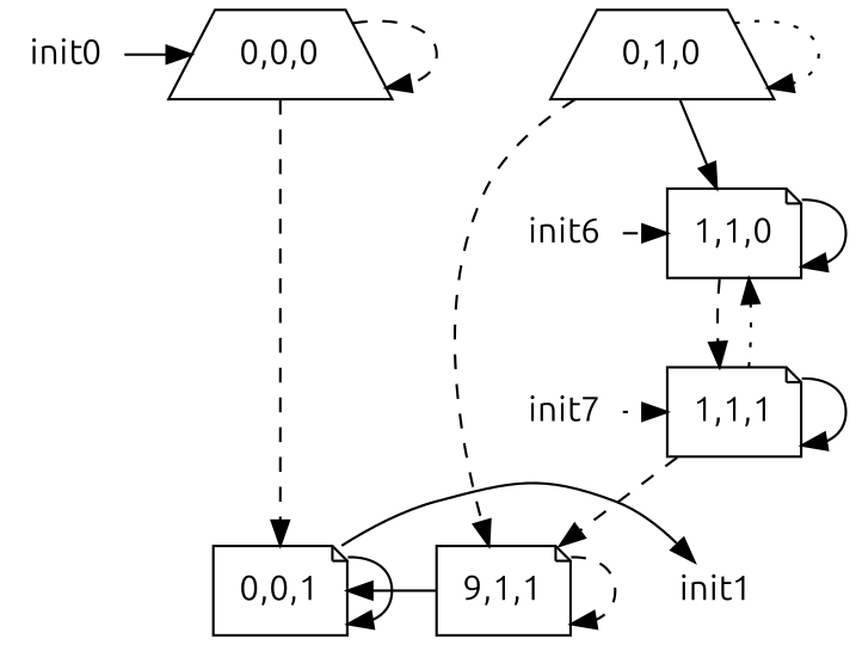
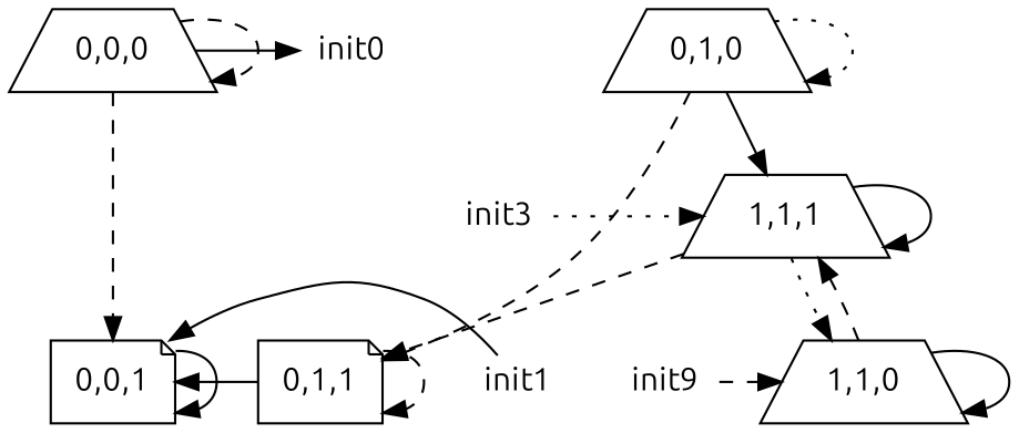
  digraph {
    fontname=Ubuntu
    node [fontname=Ubuntu shape=none]
    edge [fontname=Ubuntu style=solid]
    init0 [height=0 width=0]
    n2 [label="0,0,0" shape=trapezium]
    n3 [label="0,1,0" shape=trapezium]
    init1 [height=0 width=0]
    n5 [label="0,0,1" shape=note]
-   n6 [label="9,1,1" shape=note]
-   init6 [height=0 width=0]
-   n8 [label="1,1,0" shape=note]
-   init7 [height=0 width=0]
-   n10 [label="1,1,1" shape=note]
+   n6 [label="0,1,1" shape=note]
+   init6 [height=0 width=0 label=init9]
+   n8 [label="1,1,0" shape=trapezium]
+   init7 [height=0 width=0 label=init3]
+   n10 [label="1,1,1" shape=trapezium]
    subgraph sub_1 {
      rank=same
      init0
      n2
      n3
    }
    subgraph sub_2 {
      rank=same
      init1
      n5
      n6
    }
    subgraph sub_3 {
      rank=same
      init6
      n8
    }
    subgraph sub_4 {
      rank=same
      init7
      n10
    }
-   init0 -> n2
+   n2 -> init0
    n2 -> n2 [style=dashed]
    n2 -> n5 [style=dashed]
    n3 -> n3 [style=dotted]
    n3 -> n6 [style=dashed]
-   n3 -> n8
-   n5 -> init1
+   n3 -> n10
+   init1 -> n5
    n5 -> n5
    n5 -> n6 [dir=back]
    n6 -> n6 [style=dashed]
    init6 -> n8 [style=dashed]
    n8 -> n8
    n8 -> n10 [style=dashed]
    init7 -> n10 [style=dotted]
    n10 -> n6 [style=dashed]
    n10 -> n8 [style=dotted]
    n10 -> n10
  }
